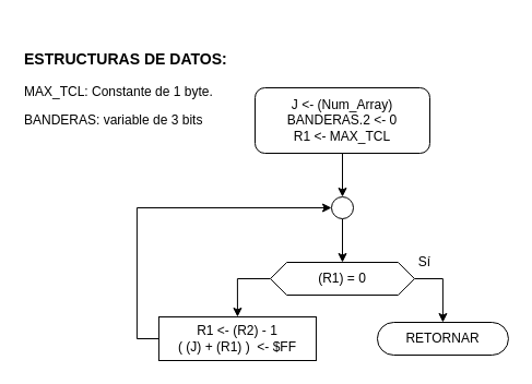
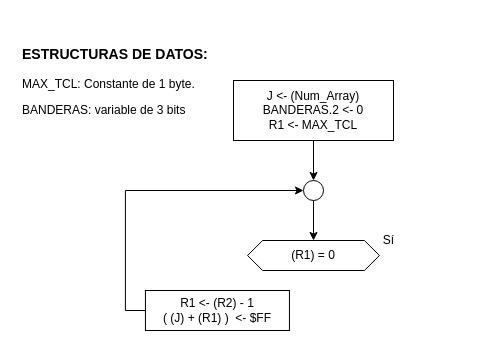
  <mxCell id="0" />
  <mxCell id="1" parent="0" />
- <mxCell id="2" style="edgeStyle=orthogonalEdgeStyle;rounded=0;orthogonalLoop=1;jettySize=auto;html=1;exitX=1;exitY=0.5;exitDx=0;exitDy=0;entryX=0.5;entryY=0;entryDx=0;entryDy=0;" edge="1" parent="1" source="4" target="5"><mxGeometry relative="1" as="geometry"><mxPoint x="343" y="390" as="targetPoint" /></mxGeometry></mxCell>
- <mxCell id="3" style="edgeStyle=orthogonalEdgeStyle;rounded=0;orthogonalLoop=1;jettySize=auto;html=1;exitX=0;exitY=0.5;exitDx=0;exitDy=0;entryX=0.5;entryY=0;entryDx=0;entryDy=0;" edge="1" parent="1" source="4" target="9"><mxGeometry relative="1" as="geometry" /></mxCell>
  <mxCell id="4" value="(R1) = 0" style="shape=hexagon;perimeter=hexagonPerimeter2;whiteSpace=wrap;html=1;size=0.114;" vertex="1" parent="1"><mxGeometry x="247.06" y="240" width="131.88" height="30" as="geometry" /></mxCell>
- <mxCell id="5" value="RETORNAR" style="rounded=1;whiteSpace=wrap;html=1;fontSize=12;glass=0;strokeWidth=1;shadow=0;arcSize=50;" vertex="1" parent="1"><mxGeometry x="344.94" y="295" width="120" height="30" as="geometry" /></mxCell>
  <mxCell id="6" style="edgeStyle=orthogonalEdgeStyle;rounded=0;orthogonalLoop=1;jettySize=auto;html=1;exitX=0.5;exitY=1;exitDx=0;exitDy=0;entryX=0.5;entryY=0;entryDx=0;entryDy=0;" edge="1" parent="1" source="7" target="11"><mxGeometry relative="1" as="geometry" /></mxCell>
- <mxCell id="7" value="J &amp;lt;- (Num_Array)&lt;br&gt;BANDERAS.2 &amp;lt;- 0&lt;br&gt;&lt;span&gt;R1 &amp;lt;- MAX_TCL&lt;br&gt;&lt;/span&gt;" style="whiteSpace=wrap;html=1;rounded=1;" vertex="1" parent="1"><mxGeometry x="233" y="80" width="160" height="60" as="geometry" /></mxCell>
+ <mxCell id="7" value="J &amp;lt;- (Num_Array)&lt;br&gt;BANDERAS.2 &amp;lt;- 0&lt;br&gt;&lt;span&gt;R1 &amp;lt;- MAX_TCL&lt;br&gt;&lt;/span&gt;" style="rounded=0;whiteSpace=wrap;html=1;" vertex="1" parent="1"><mxGeometry x="233" y="80" width="160" height="60" as="geometry" /></mxCell>
  <mxCell id="8" style="edgeStyle=orthogonalEdgeStyle;rounded=0;orthogonalLoop=1;jettySize=auto;html=1;exitX=0;exitY=0.5;exitDx=0;exitDy=0;entryX=0;entryY=0.5;entryDx=0;entryDy=0;" edge="1" parent="1" source="9" target="11"><mxGeometry relative="1" as="geometry" /></mxCell>
  <mxCell id="9" value="R1 &amp;lt;- (R2) - 1&lt;br&gt;( (J) + (R1) )&amp;nbsp; &amp;lt;- $FF&lt;span&gt;&lt;br&gt;&lt;/span&gt;" style="rounded=0;whiteSpace=wrap;html=1;" vertex="1" parent="1"><mxGeometry x="144.94" y="290" width="144" height="40" as="geometry" /></mxCell>
  <mxCell id="10" style="edgeStyle=orthogonalEdgeStyle;rounded=0;orthogonalLoop=1;jettySize=auto;html=1;exitX=0.5;exitY=1;exitDx=0;exitDy=0;entryX=0.5;entryY=0;entryDx=0;entryDy=0;" edge="1" parent="1" source="11" target="4"><mxGeometry relative="1" as="geometry" /></mxCell>
  <mxCell id="11" value="" style="ellipse;whiteSpace=wrap;html=1;aspect=fixed;" vertex="1" parent="1"><mxGeometry x="303" y="180" width="20" height="20" as="geometry" /></mxCell>
  <mxCell id="12" value="Sí" style="text;html=1;align=center;verticalAlign=middle;resizable=0;points=[];autosize=1;" vertex="1" parent="1"><mxGeometry x="373" y="230" width="30" height="20" as="geometry" /></mxCell>
  <mxCell id="13" value="&lt;h3 style=&quot;text-align: center&quot;&gt;ESTRUCTURAS DE DATOS:&lt;/h3&gt;&lt;p&gt;MAX_TCL: Constante de 1 byte.&lt;/p&gt;&lt;p&gt;BANDERAS: variable de 3 bits&lt;/p&gt;&lt;p&gt;&lt;/p&gt;" style="text;html=1;strokeColor=none;fillColor=none;align=left;verticalAlign=middle;whiteSpace=wrap;rounded=0;" vertex="1" parent="1"><mxGeometry x="20.26" y="20" width="204.74" height="120" as="geometry" /></mxCell>
